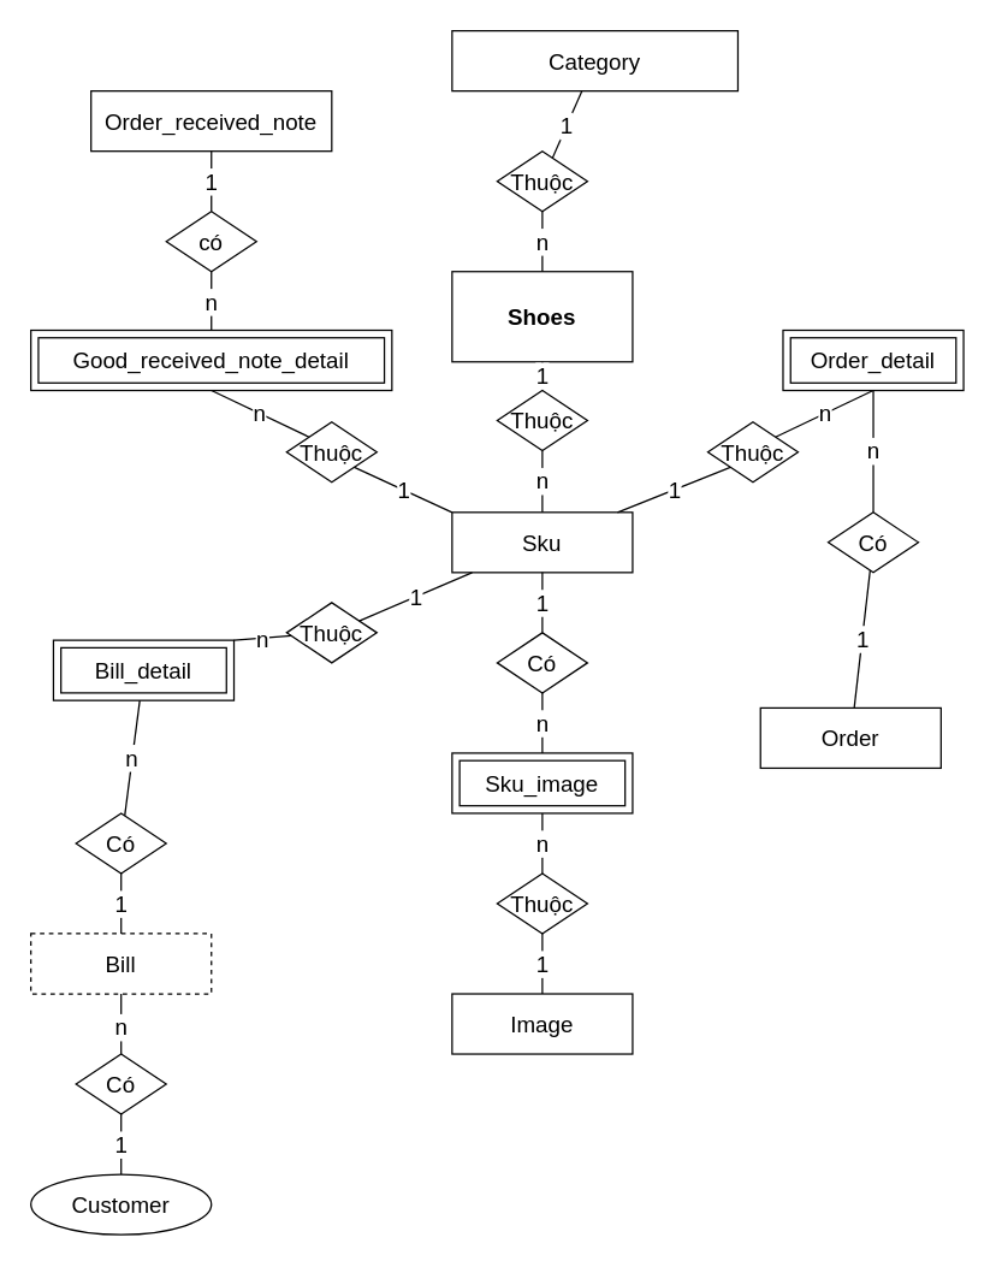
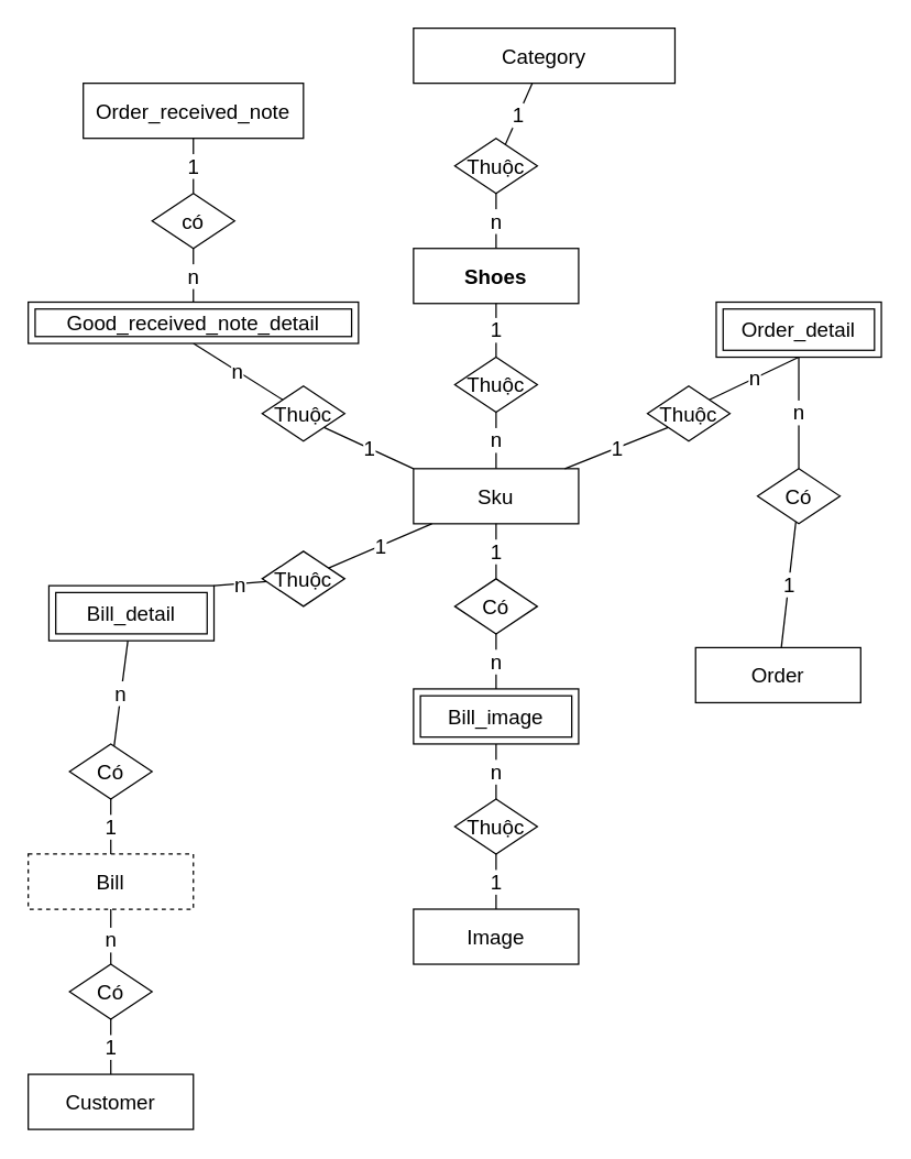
  <mxCell id="0" />
  <mxCell id="1" parent="0" />
- <mxCell id="2" value="Customer" style="ellipse;whiteSpace=wrap;html=1;fontSize=15;" parent="1" vertex="1"><mxGeometry x="20" y="780" width="120" height="40" as="geometry" /></mxCell>
+ <mxCell id="2" value="Customer" style="rounded=0;whiteSpace=wrap;html=1;fontSize=15;" parent="1" vertex="1"><mxGeometry x="20" y="780" width="120" height="40" as="geometry" /></mxCell>
  <mxCell id="3" value="Sku" style="rounded=0;whiteSpace=wrap;html=1;fontSize=15;" parent="1" vertex="1"><mxGeometry x="300" y="340" width="120" height="40" as="geometry" /></mxCell>
  <mxCell id="4" value="Bill" style="rounded=0;whiteSpace=wrap;html=1;fontSize=15;dashed=1;" parent="1" vertex="1"><mxGeometry x="20" y="620" width="120" height="40" as="geometry" /></mxCell>
  <mxCell id="5" value="Order" style="rounded=0;whiteSpace=wrap;html=1;fontSize=15;" parent="1" vertex="1"><mxGeometry x="505" y="470" width="120" height="40" as="geometry" /></mxCell>
- <mxCell id="6" value="&lt;b style=&quot;font-size: 15px;&quot;&gt;&lt;font style=&quot;font-size: 15px;&quot;&gt;Shoes&lt;/font&gt;&lt;/b&gt;" style="rounded=0;whiteSpace=wrap;html=1;fontSize=15;" parent="1" vertex="1"><mxGeometry x="300" y="180" width="120" height="60" as="geometry" /></mxCell>
+ <mxCell id="6" value="&lt;b style=&quot;font-size: 15px;&quot;&gt;&lt;font style=&quot;font-size: 15px;&quot;&gt;Shoes&lt;/font&gt;&lt;/b&gt;" style="rounded=0;whiteSpace=wrap;html=1;fontSize=15;" parent="1" vertex="1"><mxGeometry x="300" y="180" width="120" height="40" as="geometry" /></mxCell>
  <mxCell id="7" value="Category" style="rounded=0;whiteSpace=wrap;html=1;fontSize=15;" parent="1" vertex="1"><mxGeometry x="300" y="20" width="190" height="40" as="geometry" /></mxCell>
  <mxCell id="8" style="edgeStyle=orthogonalEdgeStyle;rounded=0;orthogonalLoop=1;jettySize=auto;html=1;exitX=0.5;exitY=1;exitDx=0;exitDy=0;fontSize=15;" parent="1" source="7" target="7" edge="1"><mxGeometry relative="1" as="geometry" /></mxCell>
  <mxCell id="9" value="Thuộc" style="rhombus;whiteSpace=wrap;html=1;fontSize=15;" parent="1" vertex="1"><mxGeometry x="330" y="100" width="60" height="40" as="geometry" /></mxCell>
  <mxCell id="10" value="1" style="endArrow=none;html=1;fontSize=15;" parent="1" source="9" target="7" edge="1"><mxGeometry width="50" height="50" relative="1" as="geometry"><mxPoint x="540" y="160" as="sourcePoint" /><mxPoint x="590" y="110" as="targetPoint" /></mxGeometry></mxCell>
  <mxCell id="11" value="n" style="endArrow=none;html=1;fontSize=15;" parent="1" source="6" target="9" edge="1"><mxGeometry width="50" height="50" relative="1" as="geometry"><mxPoint x="460" y="160" as="sourcePoint" /><mxPoint x="510" y="110" as="targetPoint" /></mxGeometry></mxCell>
  <mxCell id="12" value="Thuộc" style="rhombus;whiteSpace=wrap;html=1;fontSize=15;" parent="1" vertex="1"><mxGeometry x="330" y="259" width="60" height="40" as="geometry" /></mxCell>
  <mxCell id="13" value="n" style="endArrow=none;html=1;fontSize=15;exitX=0.5;exitY=0;exitDx=0;exitDy=0;" parent="1" source="3" target="12" edge="1"><mxGeometry width="50" height="50" relative="1" as="geometry"><mxPoint x="400" y="300" as="sourcePoint" /><mxPoint x="450" y="250" as="targetPoint" /></mxGeometry></mxCell>
  <mxCell id="14" value="1" style="endArrow=none;html=1;fontSize=15;" parent="1" source="12" target="6" edge="1"><mxGeometry width="50" height="50" relative="1" as="geometry"><mxPoint x="350" y="230" as="sourcePoint" /><mxPoint x="400" y="180" as="targetPoint" /></mxGeometry></mxCell>
  <mxCell id="15" value="Thuộc" style="rhombus;whiteSpace=wrap;html=1;fontSize=15;" parent="1" vertex="1"><mxGeometry x="190" y="400" width="60" height="40" as="geometry" /></mxCell>
  <mxCell id="16" value="&lt;font style=&quot;font-size: 15px;&quot;&gt;1&lt;/font&gt;" style="endArrow=none;html=1;fontSize=15;" parent="1" source="15" target="3" edge="1"><mxGeometry width="50" height="50" relative="1" as="geometry"><mxPoint x="290" y="210" as="sourcePoint" /><mxPoint x="340" y="160" as="targetPoint" /></mxGeometry></mxCell>
  <mxCell id="17" value="&lt;font style=&quot;font-size: 15px;&quot;&gt;n&lt;/font&gt;" style="endArrow=none;html=1;fontSize=15;exitX=1;exitY=0;exitDx=0;exitDy=0;" parent="1" source="39" target="15" edge="1"><mxGeometry width="50" height="50" relative="1" as="geometry"><mxPoint x="205.24" y="300.6" as="sourcePoint" /><mxPoint x="250" y="260" as="targetPoint" /></mxGeometry></mxCell>
  <mxCell id="18" value="n" style="endArrow=none;html=1;fontSize=15;" parent="1" source="19" target="39" edge="1"><mxGeometry width="50" height="50" relative="1" as="geometry"><mxPoint x="160" y="380" as="sourcePoint" /><mxPoint x="160" y="340" as="targetPoint" /></mxGeometry></mxCell>
  <mxCell id="19" value="Có" style="rhombus;whiteSpace=wrap;html=1;fontSize=15;" parent="1" vertex="1"><mxGeometry x="50" y="540" width="60" height="40" as="geometry" /></mxCell>
  <mxCell id="20" value="1" style="endArrow=none;html=1;fontSize=15;" parent="1" source="4" target="19" edge="1"><mxGeometry width="50" height="50" relative="1" as="geometry"><mxPoint x="-45.44" y="250" as="sourcePoint" /><mxPoint x="-4.557" y="276.949" as="targetPoint" /></mxGeometry></mxCell>
  <mxCell id="21" value="Có" style="rhombus;whiteSpace=wrap;html=1;fontSize=15;" parent="1" vertex="1"><mxGeometry x="550" y="340" width="60" height="40" as="geometry" /></mxCell>
  <mxCell id="22" value="Thuộc" style="rhombus;whiteSpace=wrap;html=1;fontSize=15;" parent="1" vertex="1"><mxGeometry x="470" y="280" width="60" height="40" as="geometry" /></mxCell>
  <mxCell id="23" value="&lt;font style=&quot;font-size: 15px;&quot;&gt;n&lt;/font&gt;" style="endArrow=none;html=1;fontSize=15;exitX=0.5;exitY=1;exitDx=0;exitDy=0;entryX=1;entryY=0;entryDx=0;entryDy=0;" parent="1" source="40" target="22" edge="1"><mxGeometry width="50" height="50" relative="1" as="geometry"><mxPoint x="580" y="300" as="sourcePoint" /><mxPoint x="510" y="291" as="targetPoint" /></mxGeometry></mxCell>
  <mxCell id="24" value="1" style="endArrow=none;html=1;fontSize=15;exitX=0;exitY=1;exitDx=0;exitDy=0;" parent="1" source="22" target="3" edge="1"><mxGeometry width="50" height="50" relative="1" as="geometry"><mxPoint x="410" y="210" as="sourcePoint" /><mxPoint x="460" y="160" as="targetPoint" /></mxGeometry></mxCell>
  <mxCell id="25" value="&lt;font style=&quot;font-size: 15px;&quot;&gt;1&lt;/font&gt;" style="endArrow=none;html=1;fontSize=15;" parent="1" source="5" target="21" edge="1"><mxGeometry width="50" height="50" relative="1" as="geometry"><mxPoint x="590" y="470" as="sourcePoint" /><mxPoint x="640" y="420" as="targetPoint" /></mxGeometry></mxCell>
  <mxCell id="26" value="&lt;font style=&quot;font-size: 15px;&quot;&gt;n&lt;/font&gt;" style="endArrow=none;html=1;fontSize=15;entryX=0.5;entryY=1;entryDx=0;entryDy=0;" parent="1" source="21" target="40" edge="1"><mxGeometry width="50" height="50" relative="1" as="geometry"><mxPoint x="590" y="390" as="sourcePoint" /><mxPoint x="640" y="340" as="targetPoint" /></mxGeometry></mxCell>
  <mxCell id="27" value="Có" style="rhombus;whiteSpace=wrap;html=1;fontSize=15;" parent="1" vertex="1"><mxGeometry x="50" y="700" width="60" height="40" as="geometry" /></mxCell>
  <mxCell id="28" value="Order_received_note" style="rounded=0;whiteSpace=wrap;html=1;fontSize=15;" parent="1" vertex="1"><mxGeometry x="60" y="60" width="160" height="40" as="geometry" /></mxCell>
  <mxCell id="29" value="Thuộc" style="rhombus;whiteSpace=wrap;html=1;fontSize=15;" parent="1" vertex="1"><mxGeometry x="190" y="280" width="60" height="40" as="geometry" /></mxCell>
  <mxCell id="30" value="có" style="rhombus;whiteSpace=wrap;html=1;fontSize=15;" parent="1" vertex="1"><mxGeometry x="110" y="140" width="60" height="40" as="geometry" /></mxCell>
  <mxCell id="31" value="&lt;font style=&quot;font-size: 15px;&quot;&gt;1&lt;/font&gt;" style="endArrow=none;html=1;fontSize=15;entryX=0;entryY=0;entryDx=0;entryDy=0;exitX=1;exitY=1;exitDx=0;exitDy=0;" parent="1" source="29" target="3" edge="1"><mxGeometry width="50" height="50" relative="1" as="geometry"><mxPoint x="290" y="80" as="sourcePoint" /><mxPoint x="340" y="30" as="targetPoint" /></mxGeometry></mxCell>
  <mxCell id="32" value="&lt;font style=&quot;font-size: 15px;&quot;&gt;n&lt;/font&gt;" style="endArrow=none;html=1;entryX=0;entryY=0;entryDx=0;entryDy=0;exitX=0.5;exitY=1;exitDx=0;exitDy=0;fontSize=15;" parent="1" source="37" target="29" edge="1"><mxGeometry width="50" height="50" relative="1" as="geometry"><mxPoint x="255" y="100" as="sourcePoint" /><mxPoint x="280" y="370" as="targetPoint" /></mxGeometry></mxCell>
  <mxCell id="33" value="&lt;font style=&quot;font-size: 15px;&quot;&gt;1&lt;/font&gt;" style="endArrow=none;html=1;fontSize=15;" parent="1" source="28" target="30" edge="1"><mxGeometry width="50" height="50" relative="1" as="geometry"><mxPoint x="15" y="80" as="sourcePoint" /><mxPoint x="65" y="30" as="targetPoint" /></mxGeometry></mxCell>
  <mxCell id="34" value="" style="endArrow=none;html=1;fontSize=15;" parent="1" source="4" target="27" edge="1"><mxGeometry width="50" height="50" relative="1" as="geometry"><mxPoint x="174.56" y="470" as="sourcePoint" /><mxPoint x="224.56" y="420" as="targetPoint" /></mxGeometry></mxCell>
  <mxCell id="35" value="n" style="edgeLabel;html=1;align=center;verticalAlign=middle;resizable=0;points=[];fontSize=15;" parent="34" vertex="1" connectable="0"><mxGeometry x="0.105" y="-3" relative="1" as="geometry"><mxPoint x="2" y="-1" as="offset" /></mxGeometry></mxCell>
  <mxCell id="36" value="1" style="endArrow=none;html=1;fontSize=15;" parent="1" source="27" target="2" edge="1"><mxGeometry width="50" height="50" relative="1" as="geometry"><mxPoint x="254.56" y="470" as="sourcePoint" /><mxPoint x="304.56" y="420" as="targetPoint" /></mxGeometry></mxCell>
- <mxCell id="37" value="&lt;span style=&quot;font-size: 15px;&quot;&gt;Good_received_note_detail&lt;/span&gt;" style="shape=ext;margin=3;double=1;whiteSpace=wrap;html=1;align=center;fontSize=15;" parent="1" vertex="1"><mxGeometry x="20" y="219" width="240" height="40" as="geometry" /></mxCell>
+ <mxCell id="37" value="&lt;span style=&quot;font-size: 15px;&quot;&gt;Good_received_note_detail&lt;/span&gt;" style="shape=ext;margin=3;double=1;whiteSpace=wrap;html=1;align=center;fontSize=15;" parent="1" vertex="1"><mxGeometry x="20" y="219" width="240" height="30" as="geometry" /></mxCell>
  <mxCell id="38" value="&lt;font style=&quot;font-size: 15px;&quot;&gt;n&lt;/font&gt;" style="endArrow=none;html=1;entryX=0.5;entryY=0;entryDx=0;entryDy=0;fontSize=15;" parent="1" source="30" target="37" edge="1"><mxGeometry width="50" height="50" relative="1" as="geometry"><mxPoint x="95" y="80" as="sourcePoint" /><mxPoint x="145" y="30" as="targetPoint" /></mxGeometry></mxCell>
  <mxCell id="39" value="Bill_detail" style="shape=ext;margin=3;double=1;whiteSpace=wrap;html=1;align=center;fontSize=15;" parent="1" vertex="1"><mxGeometry x="35" y="425" width="120" height="40" as="geometry" /></mxCell>
  <mxCell id="40" value="Order_detail" style="shape=ext;margin=3;double=1;whiteSpace=wrap;html=1;align=center;fontSize=15;" parent="1" vertex="1"><mxGeometry x="520" y="219" width="120" height="40" as="geometry" /></mxCell>
  <mxCell id="41" value="Image" style="rounded=0;whiteSpace=wrap;html=1;fontSize=15;" parent="1" vertex="1"><mxGeometry x="300" y="660" width="120" height="40" as="geometry" /></mxCell>
  <mxCell id="42" value="1" style="endArrow=none;html=1;fontSize=15;exitX=0.5;exitY=0;exitDx=0;exitDy=0;entryX=0.5;entryY=1;entryDx=0;entryDy=0;" parent="1" source="41" target="43" edge="1"><mxGeometry width="50" height="50" relative="1" as="geometry"><mxPoint x="240" y="540" as="sourcePoint" /><mxPoint x="350" y="570" as="targetPoint" /></mxGeometry></mxCell>
  <mxCell id="43" value="Thuộc" style="rhombus;whiteSpace=wrap;html=1;fontSize=15;" parent="1" vertex="1"><mxGeometry x="330" y="580" width="60" height="40" as="geometry" /></mxCell>
  <mxCell id="44" value="n" style="endArrow=none;html=1;fontSize=15;exitX=0.5;exitY=0;exitDx=0;exitDy=0;entryX=0.5;entryY=1;entryDx=0;entryDy=0;" parent="1" source="43" target="45" edge="1"><mxGeometry width="50" height="50" relative="1" as="geometry"><mxPoint x="210" y="510" as="sourcePoint" /><mxPoint x="220" y="480" as="targetPoint" /></mxGeometry></mxCell>
- <mxCell id="45" value="Sku_image" style="shape=ext;margin=3;double=1;whiteSpace=wrap;html=1;align=center;fontSize=15;" parent="1" vertex="1"><mxGeometry x="300" y="500" width="120" height="40" as="geometry" /></mxCell>
+ <mxCell id="45" value="Bill_image" style="shape=ext;margin=3;double=1;whiteSpace=wrap;html=1;align=center;fontSize=15;" parent="1" vertex="1"><mxGeometry x="300" y="500" width="120" height="40" as="geometry" /></mxCell>
  <mxCell id="46" value="n" style="endArrow=none;html=1;fontSize=15;exitX=0.5;exitY=0;exitDx=0;exitDy=0;entryX=0.5;entryY=1;entryDx=0;entryDy=0;" parent="1" source="45" target="47" edge="1"><mxGeometry width="50" height="50" relative="1" as="geometry"><mxPoint x="240" y="510" as="sourcePoint" /><mxPoint x="210" y="470" as="targetPoint" /></mxGeometry></mxCell>
  <mxCell id="47" value="Có" style="rhombus;whiteSpace=wrap;html=1;fontSize=15;" parent="1" vertex="1"><mxGeometry x="330" y="420" width="60" height="40" as="geometry" /></mxCell>
  <mxCell id="48" value="1" style="endArrow=none;html=1;fontSize=15;" parent="1" source="47" target="3" edge="1"><mxGeometry width="50" height="50" relative="1" as="geometry"><mxPoint x="190" y="590" as="sourcePoint" /><mxPoint x="240" y="540" as="targetPoint" /></mxGeometry></mxCell>
